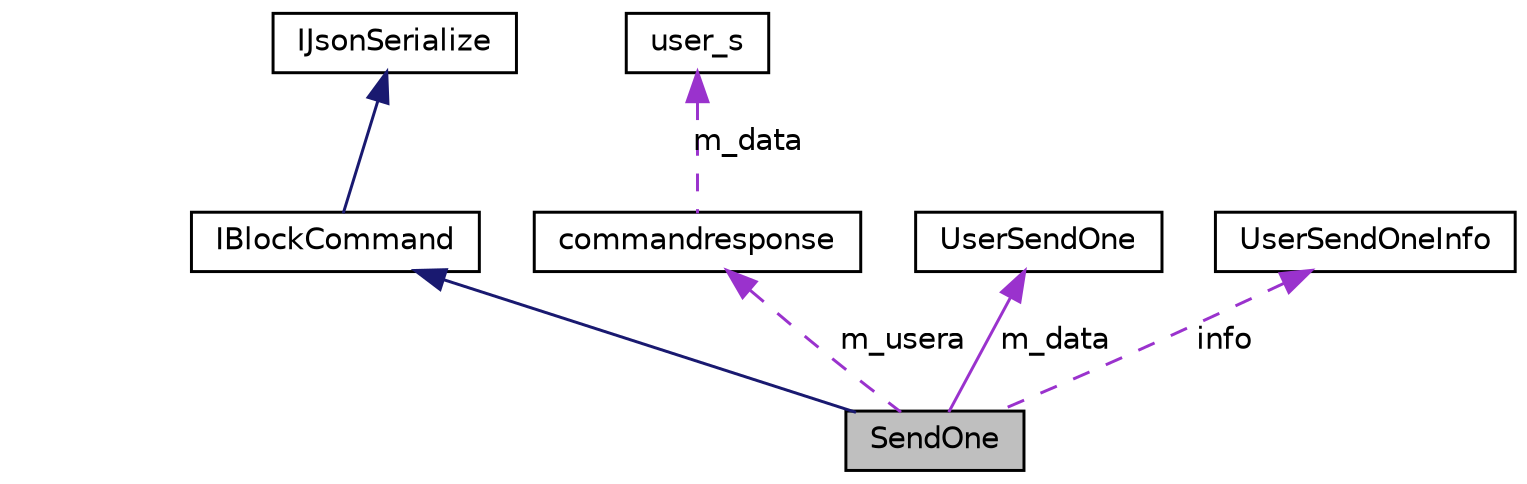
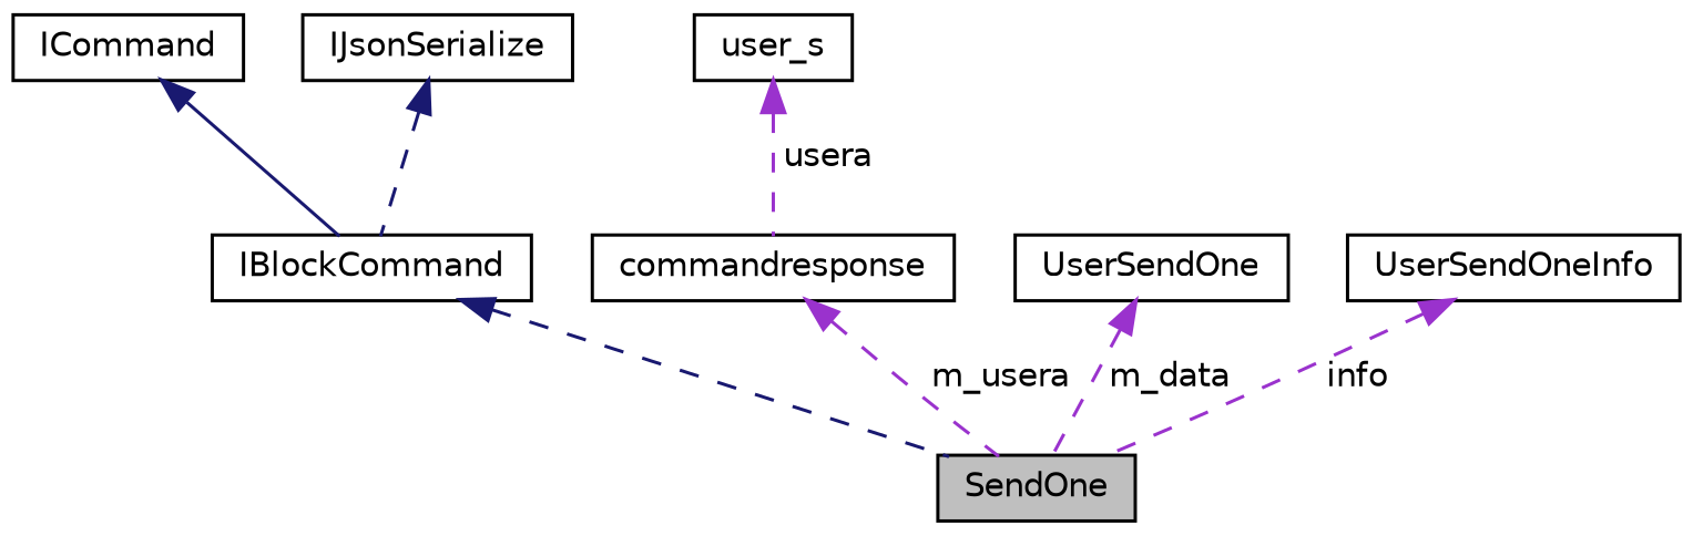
  digraph {
    node [color=black fillcolor=white fontname=Helvetica fontsize=10 shape=record style=filled]
    edge [color=darkorchid3 dir=back fontname=Helvetica fontsize=10 labelfontname=Helvetica labelfontsize=10 style=dashed]
    n1 [fillcolor=grey75 fontcolor=black height=0.2 label=SendOne width=0.4]
    n2 [height=0.2 label=IBlockCommand width=0.4]
+   n3 [height=0.2 label=ICommand width=0.4]
    n4 [height=0.2 label=IJsonSerialize width=0.4]
    n5 [height=0.2 label=commandresponse width=0.4]
    n6 [height=0.2 label=user_s width=0.4]
    n7 [height=0.2 label=UserSendOne width=0.4]
    n8 [height=0.2 label=UserSendOneInfo width=0.4]
-   n2 -> n1 [color=midnightblue style=solid]
-   n4 -> n2 [color=midnightblue style=solid]
+   n2 -> n1 [color=midnightblue]
+   n3 -> n2 [color=midnightblue style=solid]
+   n4 -> n2 [color=midnightblue]
    n5 -> n1 [label=" m_usera"]
-   n6 -> n5 [label=" m_data"]
-   n7 -> n1 [label=" m_data" style=solid]
+   n6 -> n5 [label=" usera"]
+   n7 -> n1 [label=" m_data"]
    n8 -> n1 [label=" info"]
  }
